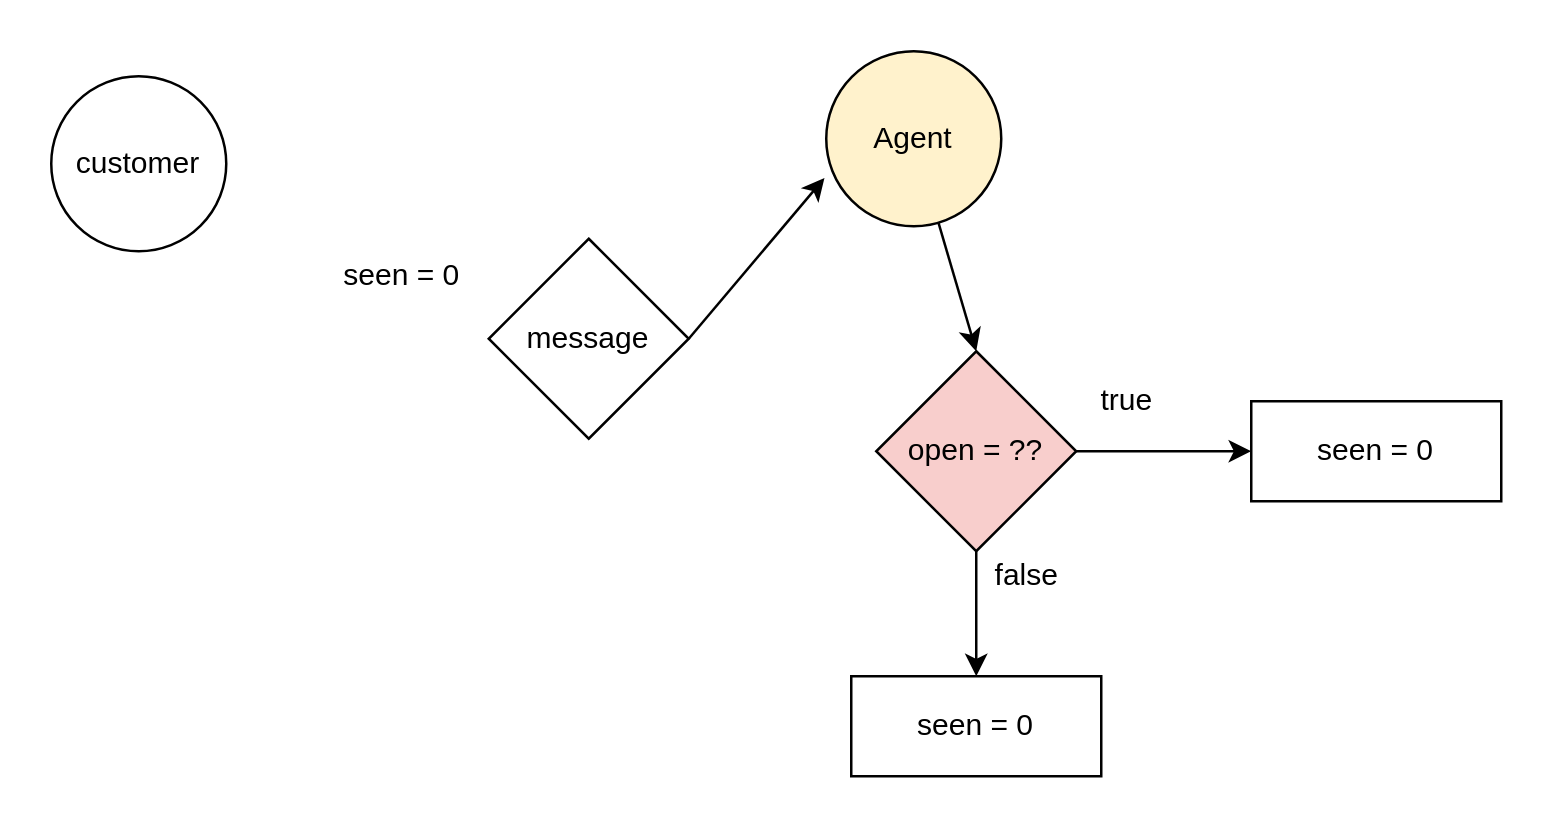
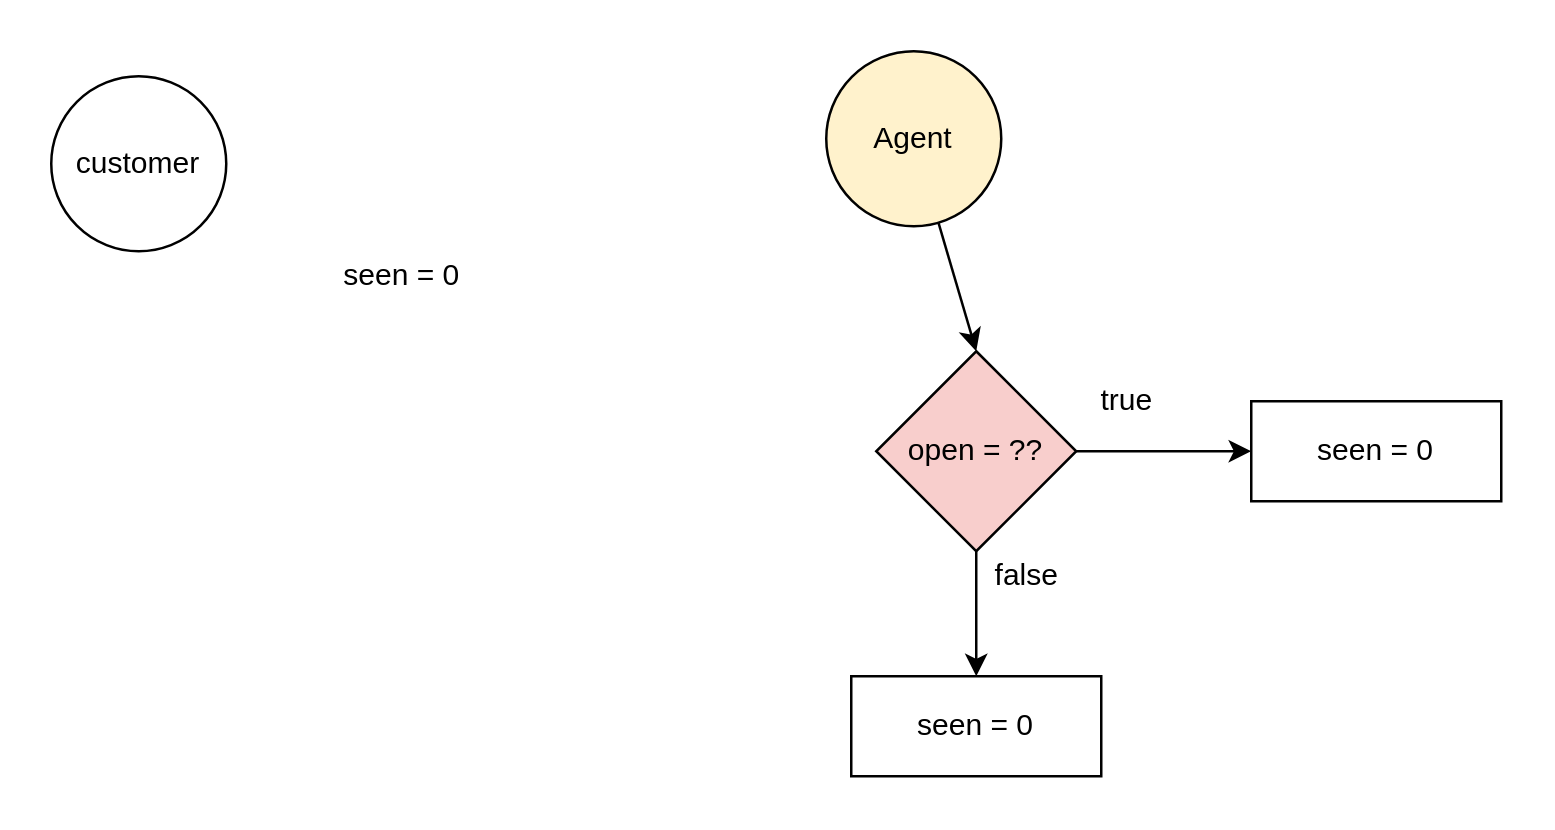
  <mxCell id="0" />
  <mxCell id="1" parent="0" />
  <mxCell id="2" value="customer&lt;br&gt;" style="ellipse;whiteSpace=wrap;html=1;aspect=fixed;" vertex="1" parent="1"><mxGeometry x="20" y="30" width="70" height="70" as="geometry" /></mxCell>
  <mxCell id="3" style="edgeStyle=none;html=1;entryX=0.5;entryY=0;entryDx=0;entryDy=0;" edge="1" parent="1" source="4" target="9"><mxGeometry relative="1" as="geometry" /></mxCell>
  <mxCell id="4" value="Agent&lt;br&gt;" style="ellipse;whiteSpace=wrap;html=1;aspect=fixed;fillColor=#fff2cc;" vertex="1" parent="1"><mxGeometry x="330" y="20" width="70" height="70" as="geometry" /></mxCell>
- <mxCell id="5" value="message" style="rhombus;whiteSpace=wrap;html=1;" vertex="1" parent="1"><mxGeometry x="195" y="95" width="80" height="80" as="geometry" /></mxCell>
  <mxCell id="6" value="seen = 0" style="text;html=1;align=center;verticalAlign=middle;resizable=0;points=[];autosize=1;strokeColor=none;fillColor=none;" vertex="1" parent="1"><mxGeometry x="125" y="95" width="70" height="30" as="geometry" /></mxCell>
- <mxCell id="7" value="" style="endArrow=classic;html=1;exitX=1;exitY=0.5;exitDx=0;exitDy=0;entryX=-0.01;entryY=0.724;entryDx=0;entryDy=0;entryPerimeter=0;" edge="1" parent="1" source="5" target="4"><mxGeometry width="50" height="50" relative="1" as="geometry"><mxPoint x="260" y="140" as="sourcePoint" /><mxPoint x="310.089" y="132.661" as="targetPoint" /></mxGeometry></mxCell>
  <mxCell id="8" style="edgeStyle=none;html=1;" edge="1" parent="1" source="9"><mxGeometry relative="1" as="geometry"><mxPoint x="390" y="270" as="targetPoint" /></mxGeometry></mxCell>
  <mxCell id="9" value="open = ??" style="rhombus;whiteSpace=wrap;html=1;fillColor=#f8cecc;" vertex="1" parent="1"><mxGeometry x="350" y="140" width="80" height="80" as="geometry" /></mxCell>
  <mxCell id="10" value="" style="endArrow=classic;html=1;exitX=1;exitY=0.5;exitDx=0;exitDy=0;" edge="1" parent="1" source="9"><mxGeometry width="50" height="50" relative="1" as="geometry"><mxPoint x="430" y="270" as="sourcePoint" /><mxPoint x="500" y="180" as="targetPoint" /></mxGeometry></mxCell>
  <mxCell id="11" value="seen = 0" style="rounded=0;whiteSpace=wrap;html=1;" vertex="1" parent="1"><mxGeometry x="340" y="270" width="100" height="40" as="geometry" /></mxCell>
  <mxCell id="12" value="false" style="text;html=1;align=center;verticalAlign=middle;resizable=0;points=[];autosize=1;strokeColor=none;fillColor=none;" vertex="1" parent="1"><mxGeometry x="385" y="215" width="50" height="30" as="geometry" /></mxCell>
  <mxCell id="13" value="seen = 0" style="rounded=0;whiteSpace=wrap;html=1;" vertex="1" parent="1"><mxGeometry x="500" y="160" width="100" height="40" as="geometry" /></mxCell>
  <mxCell id="14" value="true" style="text;html=1;align=center;verticalAlign=middle;resizable=0;points=[];autosize=1;strokeColor=none;fillColor=none;" vertex="1" parent="1"><mxGeometry x="430" y="145" width="40" height="30" as="geometry" /></mxCell>
